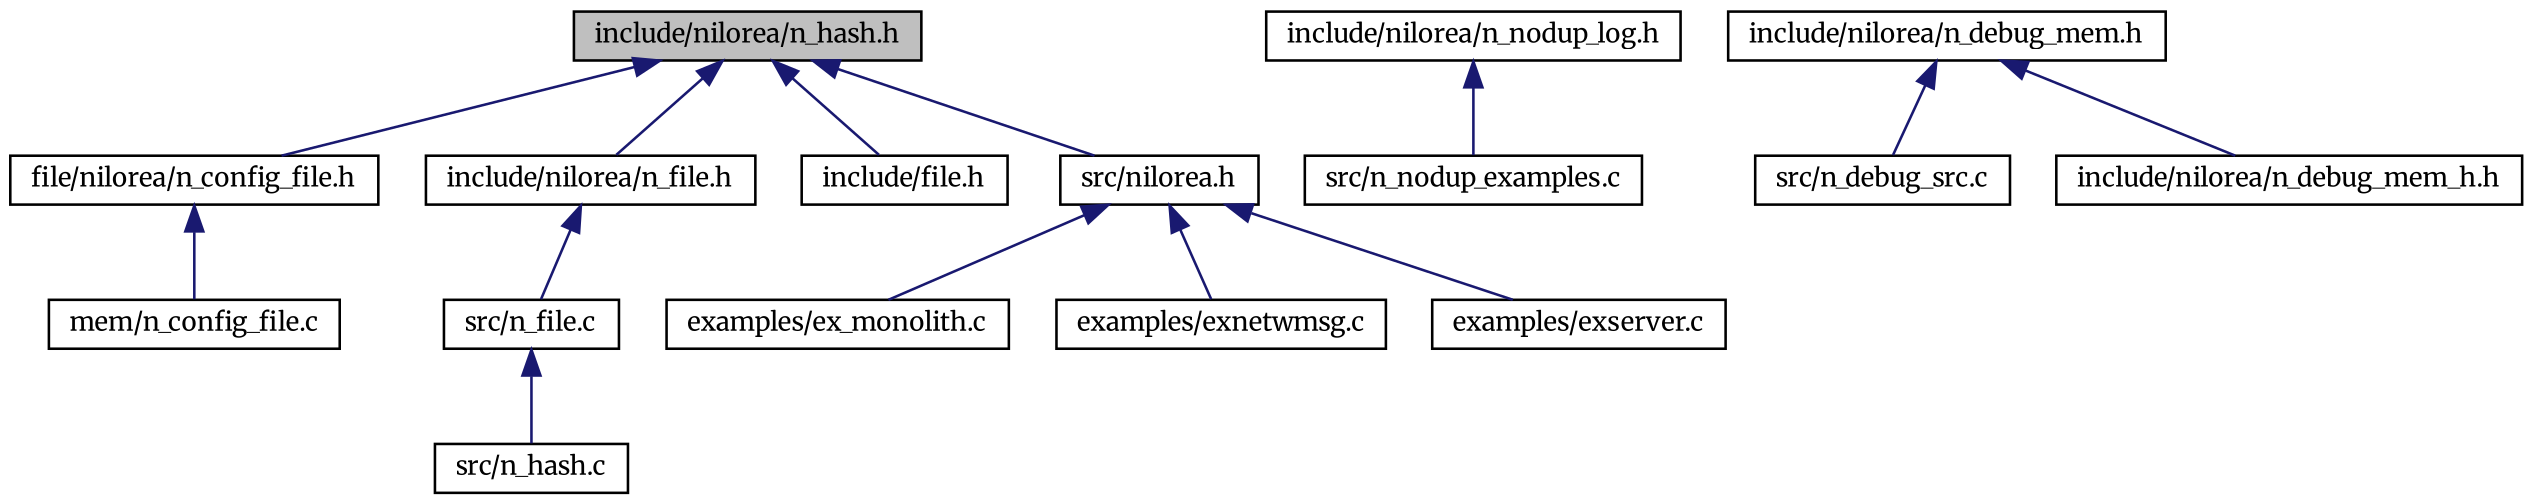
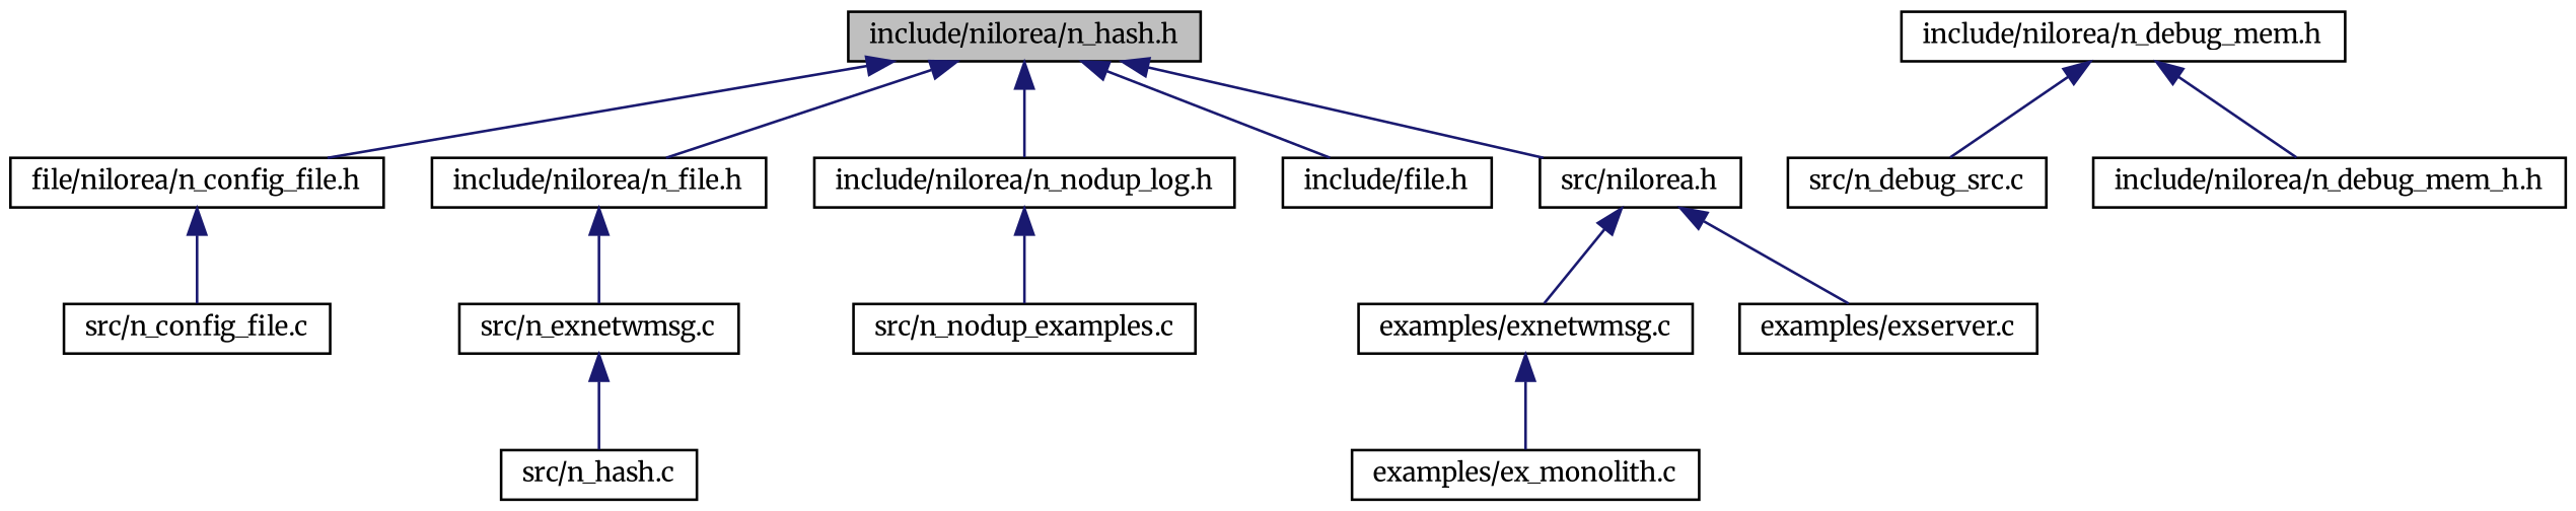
  digraph {
    fontname=Merriweather
    node [color=black fillcolor=white fontname=Merriweather fontsize=10 shape=record style=filled]
    edge [color=midnightblue dir=back fontname=Merriweather fontsize=10 labelfontname=Helvetica labelfontsize=10 style=solid]
    n1 [fillcolor=grey75 fontcolor=black height=0.2 label="include/nilorea/n_hash.h" width=0.4]
    n2 [height=0.2 label="file/nilorea/n_config_file.h" width=0.4]
    n3 [height=0.2 label="include/nilorea/n_file.h" width=0.4]
    n4 [height=0.2 label="include/nilorea/n_nodup_log.h" width=0.4]
    n5 [height=0.2 label="include/file.h" width=0.4]
    n6 [height=0.2 label="src/nilorea.h" width=0.4]
    n7 [height=0.2 label="src/n_hash.c" width=0.4]
-   n8 [height=0.2 label="mem/n_config_file.c" width=0.4]
+   n8 [height=0.2 label="src/n_config_file.c" width=0.4]
    n9 [height=0.2 label="include/nilorea/n_debug_mem.h" width=0.4]
    n10 [height=0.2 label="src/n_debug_src.c" width=0.4]
    n11 [height=0.2 label="include/nilorea/n_debug_mem_h.h" width=0.4]
-   n12 [height=0.2 label="src/n_file.c" width=0.4]
+   n12 [height=0.2 label="src/n_exnetwmsg.c" width=0.4]
    n13 [height=0.2 label="src/n_nodup_examples.c" width=0.4]
    n14 [height=0.2 label="examples/ex_monolith.c" width=0.4]
    n15 [height=0.2 label="examples/exnetwmsg.c" width=0.4]
    n16 [height=0.2 label="examples/exserver.c" width=0.4]
    n1 -> n2
    n1 -> n3
+   n1 -> n4
    n1 -> n5
    n1 -> n6
    n2 -> n8
    n3 -> n12
    n4 -> n13
-   n6 -> n14
+   n15 -> n14
    n6 -> n15
    n6 -> n16
    n9 -> n10
    n9 -> n11
    n12 -> n7
  }
